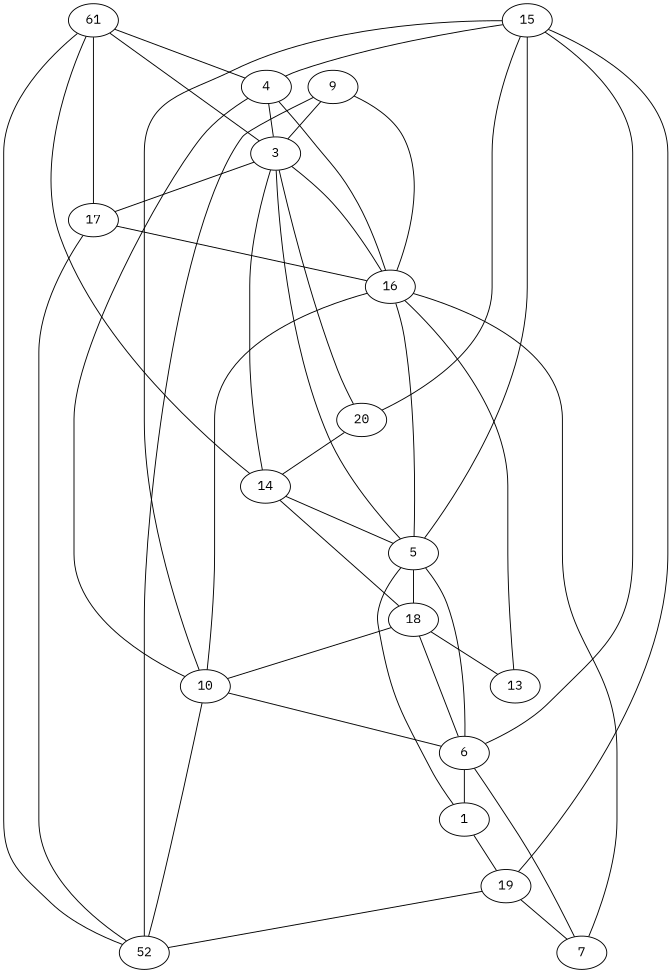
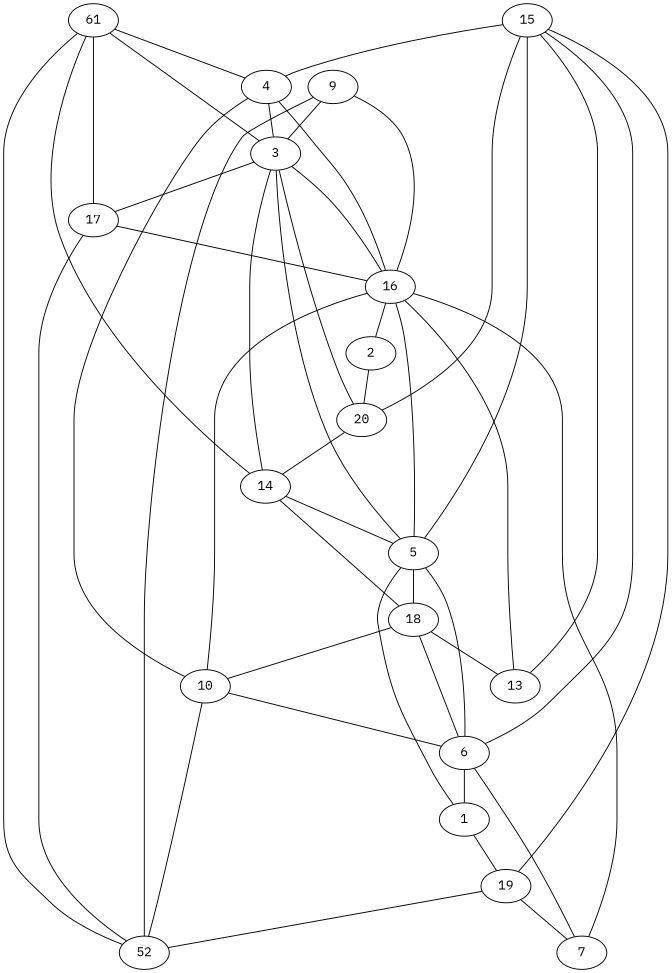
  graph {
    fontname="IBM Plex Mono"
    node [fontname="IBM Plex Mono"]
    edge [fontname="IBM Plex Mono"]
    n1 [label=61]
    4
    14
    17
    3
    5
    n7 [label=52]
    16
    10
    6
    1
    13
+   2
    18
    19
    7
    15
    20
    9
    n1 -- 4
    n1 -- 14
    n1 -- 17
    4 -- 3
    14 -- 5
    17 -- n7
    17 -- 16
    3 -- n1
    3 -- 14
    3 -- 17
    3 -- 16
    5 -- 3
    5 -- 16
    5 -- 6
    5 -- 18
    n7 -- n1
    n7 -- 10
    16 -- 4
    16 -- 13
+   16 -- 2
    10 -- 4
    10 -- 16
    10 -- 6
    6 -- 1
    1 -- 5
    1 -- 19
+   2 -- 20
    18 -- 14
    18 -- 10
    18 -- 6
    18 -- 13
    19 -- n7
    19 -- 7
    7 -- 16
    7 -- 6
    15 -- 4
    15 -- 5
-   15 -- 10
+   15 -- 13
    15 -- 6
    15 -- 19
    15 -- 20
    20 -- 14
    20 -- 3
    9 -- 3
    9 -- n7
    9 -- 16
  }
